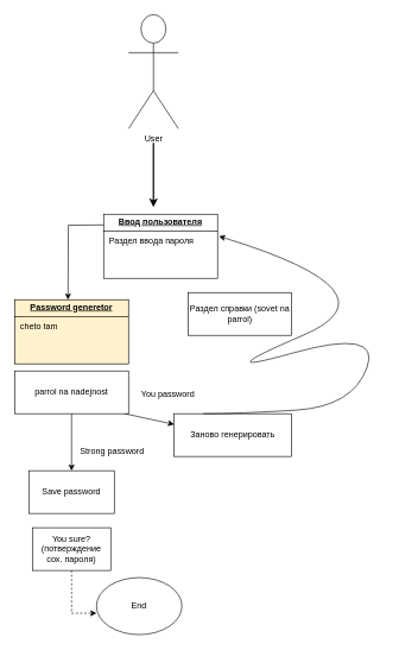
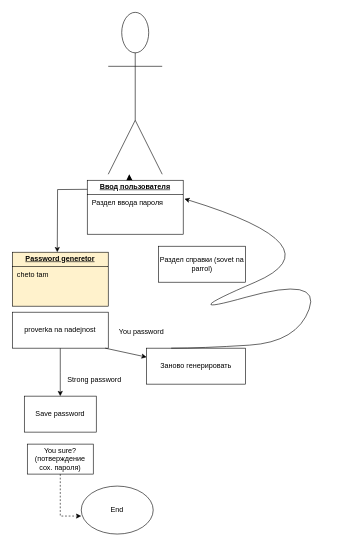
  <mxCell id="0" />
  <mxCell id="1" parent="0" />
  <mxCell id="2" value="" style="edgeStyle=orthogonalEdgeStyle;rounded=0;orthogonalLoop=1;jettySize=auto;html=1;strokeColor=default;curved=0;strokeWidth=2;targetPerimeterSpacing=0;sourcePerimeterSpacing=20;" edge="1" parent="1" source="3"><mxGeometry relative="1" as="geometry"><mxPoint x="215" y="290" as="targetPoint" /></mxGeometry></mxCell>
- <mxCell id="3" value="User&lt;div&gt;&lt;br&gt;&lt;/div&gt;" style="shape=umlActor;verticalLabelPosition=bottom;verticalAlign=top;html=1;outlineConnect=0;" vertex="1" parent="1"><mxGeometry x="180" y="20" width="70" height="160" as="geometry" /></mxCell>
+ <mxCell id="3" value="User&lt;div&gt;&lt;br&gt;&lt;/div&gt;" style="shape=umlActor;verticalLabelPosition=bottom;verticalAlign=top;html=1;outlineConnect=0;" vertex="1" parent="1"><mxGeometry x="180" y="20" width="90" height="270" as="geometry" /></mxCell>
  <mxCell id="4" style="edgeStyle=orthogonalEdgeStyle;rounded=0;orthogonalLoop=1;jettySize=auto;html=1;exitX=0;exitY=0.5;exitDx=0;exitDy=0;" edge="1" parent="1"><mxGeometry relative="1" as="geometry"><mxPoint x="160" y="315" as="sourcePoint" /><mxPoint x="95" y="420" as="targetPoint" /></mxGeometry></mxCell>
  <mxCell id="5" style="edgeStyle=orthogonalEdgeStyle;rounded=0;orthogonalLoop=1;jettySize=auto;html=1;exitX=0.5;exitY=1;exitDx=0;exitDy=0;" edge="1" parent="1" source="6"><mxGeometry relative="1" as="geometry"><mxPoint x="100" y="660" as="targetPoint" /></mxGeometry></mxCell>
- <mxCell id="6" value="parrol na nadejnost" style="rounded=0;whiteSpace=wrap;html=1;" vertex="1" parent="1"><mxGeometry x="20" y="520" width="160" height="60" as="geometry" /></mxCell>
+ <mxCell id="6" value="proverka na nadejnost" style="rounded=0;whiteSpace=wrap;html=1;" vertex="1" parent="1"><mxGeometry x="20" y="520" width="160" height="60" as="geometry" /></mxCell>
  <mxCell id="7" value="Заново генерировать" style="rounded=0;whiteSpace=wrap;html=1;" vertex="1" parent="1"><mxGeometry x="244" y="580" width="165" height="60" as="geometry" /></mxCell>
  <mxCell id="8" value="Save password" style="rounded=0;whiteSpace=wrap;html=1;" vertex="1" parent="1"><mxGeometry x="40" y="660" width="120" height="60" as="geometry" /></mxCell>
  <mxCell id="9" value="End" style="ellipse;whiteSpace=wrap;html=1;" vertex="1" parent="1"><mxGeometry x="135" y="810" width="120" height="80" as="geometry" /></mxCell>
  <mxCell id="10" value="&lt;p style=&quot;margin:0px;margin-top:4px;text-align:center;text-decoration:underline;&quot;&gt;&lt;b&gt;Password generetor&lt;/b&gt;&lt;/p&gt;&lt;hr size=&quot;1&quot; style=&quot;border-style:solid;&quot;&gt;&lt;p style=&quot;margin:0px;margin-left:8px;&quot;&gt;cheto tam&lt;/p&gt;" style="verticalAlign=top;align=left;overflow=fill;html=1;whiteSpace=wrap;fillColor=#fff2cc;" vertex="1" parent="1"><mxGeometry x="20" y="420" width="160" height="90" as="geometry" /></mxCell>
  <mxCell id="11" value="Раздел справки (sovet na parrol)" style="html=1;whiteSpace=wrap;" vertex="1" parent="1"><mxGeometry x="264" y="410" width="145" height="60" as="geometry" /></mxCell>
  <mxCell id="12" value="&lt;p style=&quot;margin:0px;margin-top:4px;text-align:center;text-decoration:underline;&quot;&gt;&lt;b&gt;Ввод пользователя&lt;/b&gt;&lt;/p&gt;&lt;hr size=&quot;1&quot; style=&quot;border-style:solid;&quot;&gt;&lt;p style=&quot;margin:0px;margin-left:8px;&quot;&gt;Раздел ввода пароля&lt;/p&gt;" style="verticalAlign=top;align=left;overflow=fill;html=1;whiteSpace=wrap;" vertex="1" parent="1"><mxGeometry x="145" y="300" width="160" height="90" as="geometry" /></mxCell>
  <mxCell id="13" value="&amp;nbsp;Strong password&lt;div&gt;&lt;br&gt;&lt;/div&gt;" style="text;html=1;align=center;verticalAlign=middle;resizable=0;points=[];autosize=1;strokeColor=none;fillColor=none;" vertex="1" parent="1"><mxGeometry x="95" y="620" width="120" height="40" as="geometry" /></mxCell>
  <mxCell id="14" value="" style="endArrow=classic;html=1;rounded=0;entryX=0;entryY=0.25;entryDx=0;entryDy=0;" edge="1" parent="1" target="7"><mxGeometry width="50" height="50" relative="1" as="geometry"><mxPoint x="175" y="580" as="sourcePoint" /><mxPoint x="225" y="530" as="targetPoint" /></mxGeometry></mxCell>
  <mxCell id="15" value="You password&lt;div&gt;&lt;br&gt;&lt;/div&gt;" style="text;html=1;align=center;verticalAlign=middle;resizable=0;points=[];autosize=1;strokeColor=none;fillColor=none;" vertex="1" parent="1"><mxGeometry x="180" y="540" width="110" height="40" as="geometry" /></mxCell>
- <mxCell id="16" value="You sure?&lt;br&gt;(потверждение сох. пароля)" style="html=1;whiteSpace=wrap;" vertex="1" parent="1"><mxGeometry x="45" y="740" width="110" height="60" as="geometry" /></mxCell>
+ <mxCell id="16" value="You sure?&lt;br&gt;(потверждение сох. пароля)" style="html=1;whiteSpace=wrap;" vertex="1" parent="1"><mxGeometry x="45" y="740" width="110" height="50" as="geometry" /></mxCell>
  <mxCell id="17" value="" style="curved=1;endArrow=classic;html=1;rounded=0;entryX=1.013;entryY=0.344;entryDx=0;entryDy=0;entryPerimeter=0;" edge="1" parent="1" target="12"><mxGeometry width="50" height="50" relative="1" as="geometry"><mxPoint x="285" y="580" as="sourcePoint" /><mxPoint x="335" y="530" as="targetPoint" /><Array as="points"><mxPoint x="335" y="580" /><mxPoint x="495" y="570" /><mxPoint x="535" y="460" /><mxPoint x="285" y="530" /><mxPoint x="565" y="410" /></Array></mxGeometry></mxCell>
  <mxCell id="18" style="edgeStyle=orthogonalEdgeStyle;rounded=0;orthogonalLoop=1;jettySize=auto;html=1;exitX=0.5;exitY=1;exitDx=0;exitDy=0;entryX=0;entryY=0.625;entryDx=0;entryDy=0;entryPerimeter=0;dashed=1;" edge="1" parent="1" source="16" target="9"><mxGeometry relative="1" as="geometry" /></mxCell>
